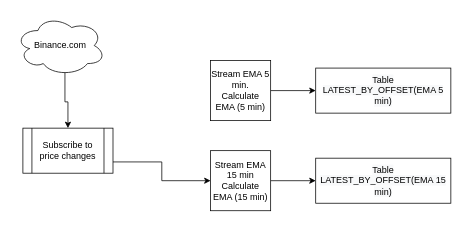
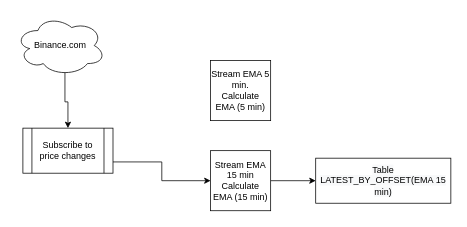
  <mxCell id="0" />
  <mxCell id="1" parent="0" />
  <mxCell id="2" style="edgeStyle=orthogonalEdgeStyle;rounded=0;orthogonalLoop=1;jettySize=auto;html=1;exitX=1;exitY=0.75;exitDx=0;exitDy=0;entryX=0;entryY=0.5;entryDx=0;entryDy=0;" edge="1" parent="1" source="3" target="9"><mxGeometry relative="1" as="geometry" /></mxCell>
  <mxCell id="3" value="Subscribe to price changes" style="shape=process;whiteSpace=wrap;html=1;backgroundOutline=1;" vertex="1" parent="1"><mxGeometry x="30" y="170" width="120" height="60" as="geometry" /></mxCell>
  <mxCell id="4" style="edgeStyle=orthogonalEdgeStyle;rounded=0;orthogonalLoop=1;jettySize=auto;html=1;exitX=0.55;exitY=0.95;exitDx=0;exitDy=0;exitPerimeter=0;entryX=0.5;entryY=0;entryDx=0;entryDy=0;" edge="1" parent="1" source="5" target="3"><mxGeometry relative="1" as="geometry" /></mxCell>
  <mxCell id="5" value="Binance.com" style="ellipse;shape=cloud;whiteSpace=wrap;html=1;" vertex="1" parent="1"><mxGeometry x="20" y="20" width="120" height="80" as="geometry" /></mxCell>
- <mxCell id="6" value="" style="edgeStyle=orthogonalEdgeStyle;rounded=0;orthogonalLoop=1;jettySize=auto;html=1;" edge="1" parent="1" source="7" target="10"><mxGeometry relative="1" as="geometry" /></mxCell>
  <mxCell id="7" value="Stream EMA 5 min.&lt;br&gt;Calculate EMA (5 min)" style="whiteSpace=wrap;html=1;aspect=fixed;" vertex="1" parent="1"><mxGeometry x="280" y="80" width="80" height="80" as="geometry" /></mxCell>
  <mxCell id="8" style="edgeStyle=orthogonalEdgeStyle;rounded=0;orthogonalLoop=1;jettySize=auto;html=1;exitX=1;exitY=0.5;exitDx=0;exitDy=0;entryX=0;entryY=0.5;entryDx=0;entryDy=0;" edge="1" parent="1" source="9" target="11"><mxGeometry relative="1" as="geometry" /></mxCell>
  <mxCell id="9" value="Stream EMA 15 min&lt;br&gt;Calculate EMA (15 min)&lt;br&gt;" style="whiteSpace=wrap;html=1;aspect=fixed;" vertex="1" parent="1"><mxGeometry x="280" y="200" width="80" height="80" as="geometry" /></mxCell>
- <mxCell id="10" value="&lt;meta charset=&quot;utf-8&quot;&gt;&lt;span style=&quot;color: rgb(0, 0, 0); font-family: helvetica; font-size: 12px; font-style: normal; font-weight: 400; letter-spacing: normal; text-align: center; text-indent: 0px; text-transform: none; word-spacing: 0px; background-color: rgb(248, 249, 250); display: inline; float: none;&quot;&gt;Table LATEST_BY_OFFSET(EMA 5 min)&lt;/span&gt;" style="whiteSpace=wrap;html=1;" vertex="1" parent="1"><mxGeometry x="420" y="90" width="180" height="60" as="geometry" /></mxCell>
  <mxCell id="11" value="&lt;span style=&quot;color: rgb(0 , 0 , 0) ; font-family: &amp;#34;helvetica&amp;#34; ; font-size: 12px ; font-style: normal ; font-weight: 400 ; letter-spacing: normal ; text-align: center ; text-indent: 0px ; text-transform: none ; word-spacing: 0px ; background-color: rgb(248 , 249 , 250) ; display: inline ; float: none&quot;&gt;Table LATEST_BY_OFFSET(EMA 15 min)&lt;/span&gt;" style="whiteSpace=wrap;html=1;" vertex="1" parent="1"><mxGeometry x="420" y="210" width="180" height="60" as="geometry" /></mxCell>
